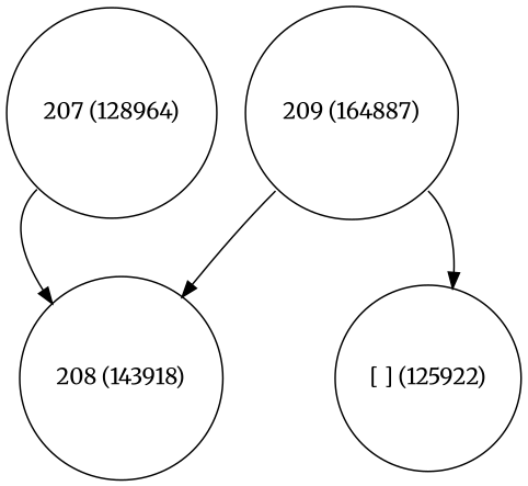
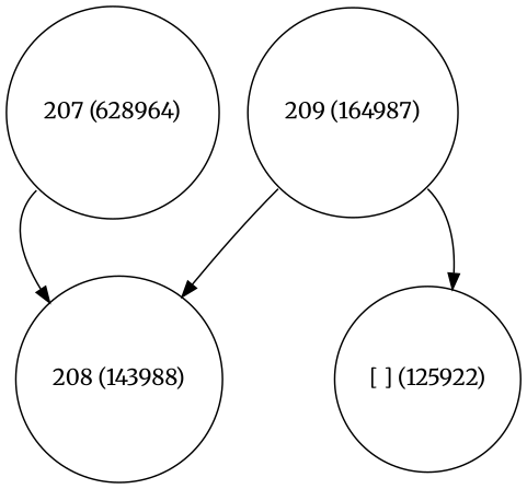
  digraph {
    fontname=Merriweather
    node [fontname=Merriweather shape=circle]
    edge [fontname=Merriweather tailport=sw]
-   n1 [label="209 (164887)" width=0.5]
+   n1 [label="209 (164987)" width=0.5]
    n2 [label="[ ] (125922)" width=0.5]
-   n3 [label="208 (143918)" width=0.5]
-   n4 [label="207 (128964)" width=0.5]
+   n3 [label="208 (143988)" width=0.5]
+   n4 [label="207 (628964)" width=0.5]
    n1 -> n2 [tailport=se]
    n1 -> n3
    n4 -> n3
  }
